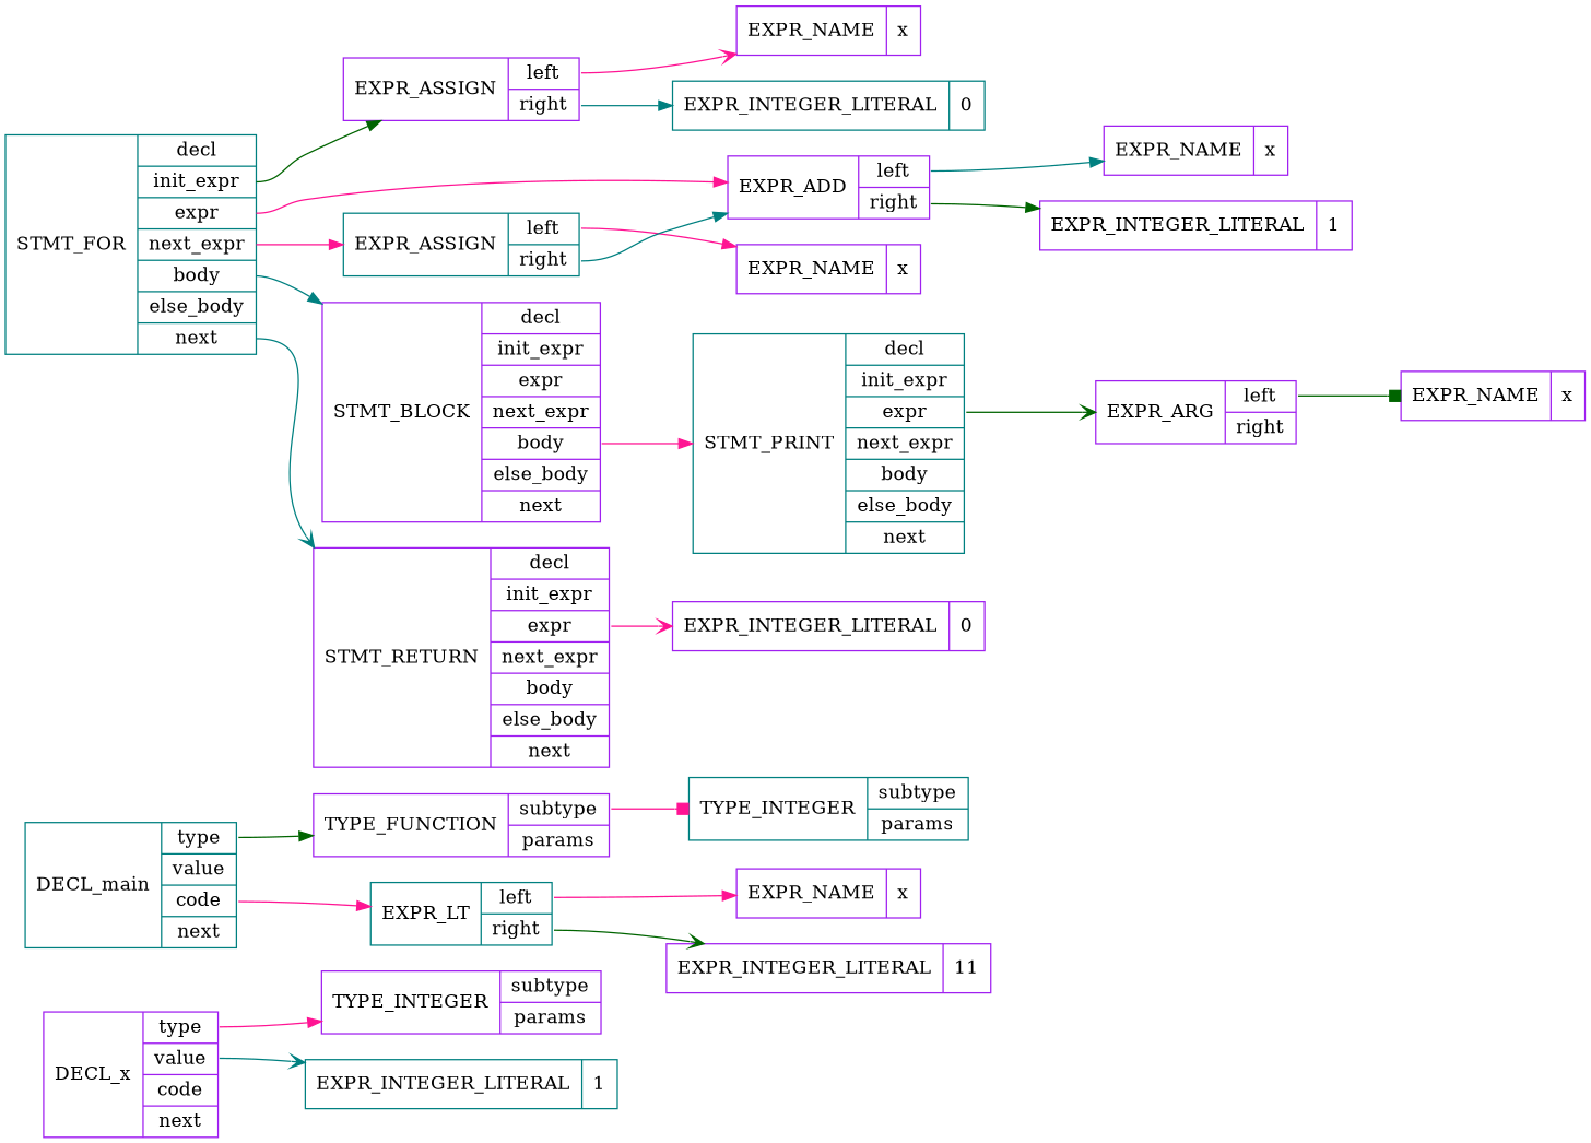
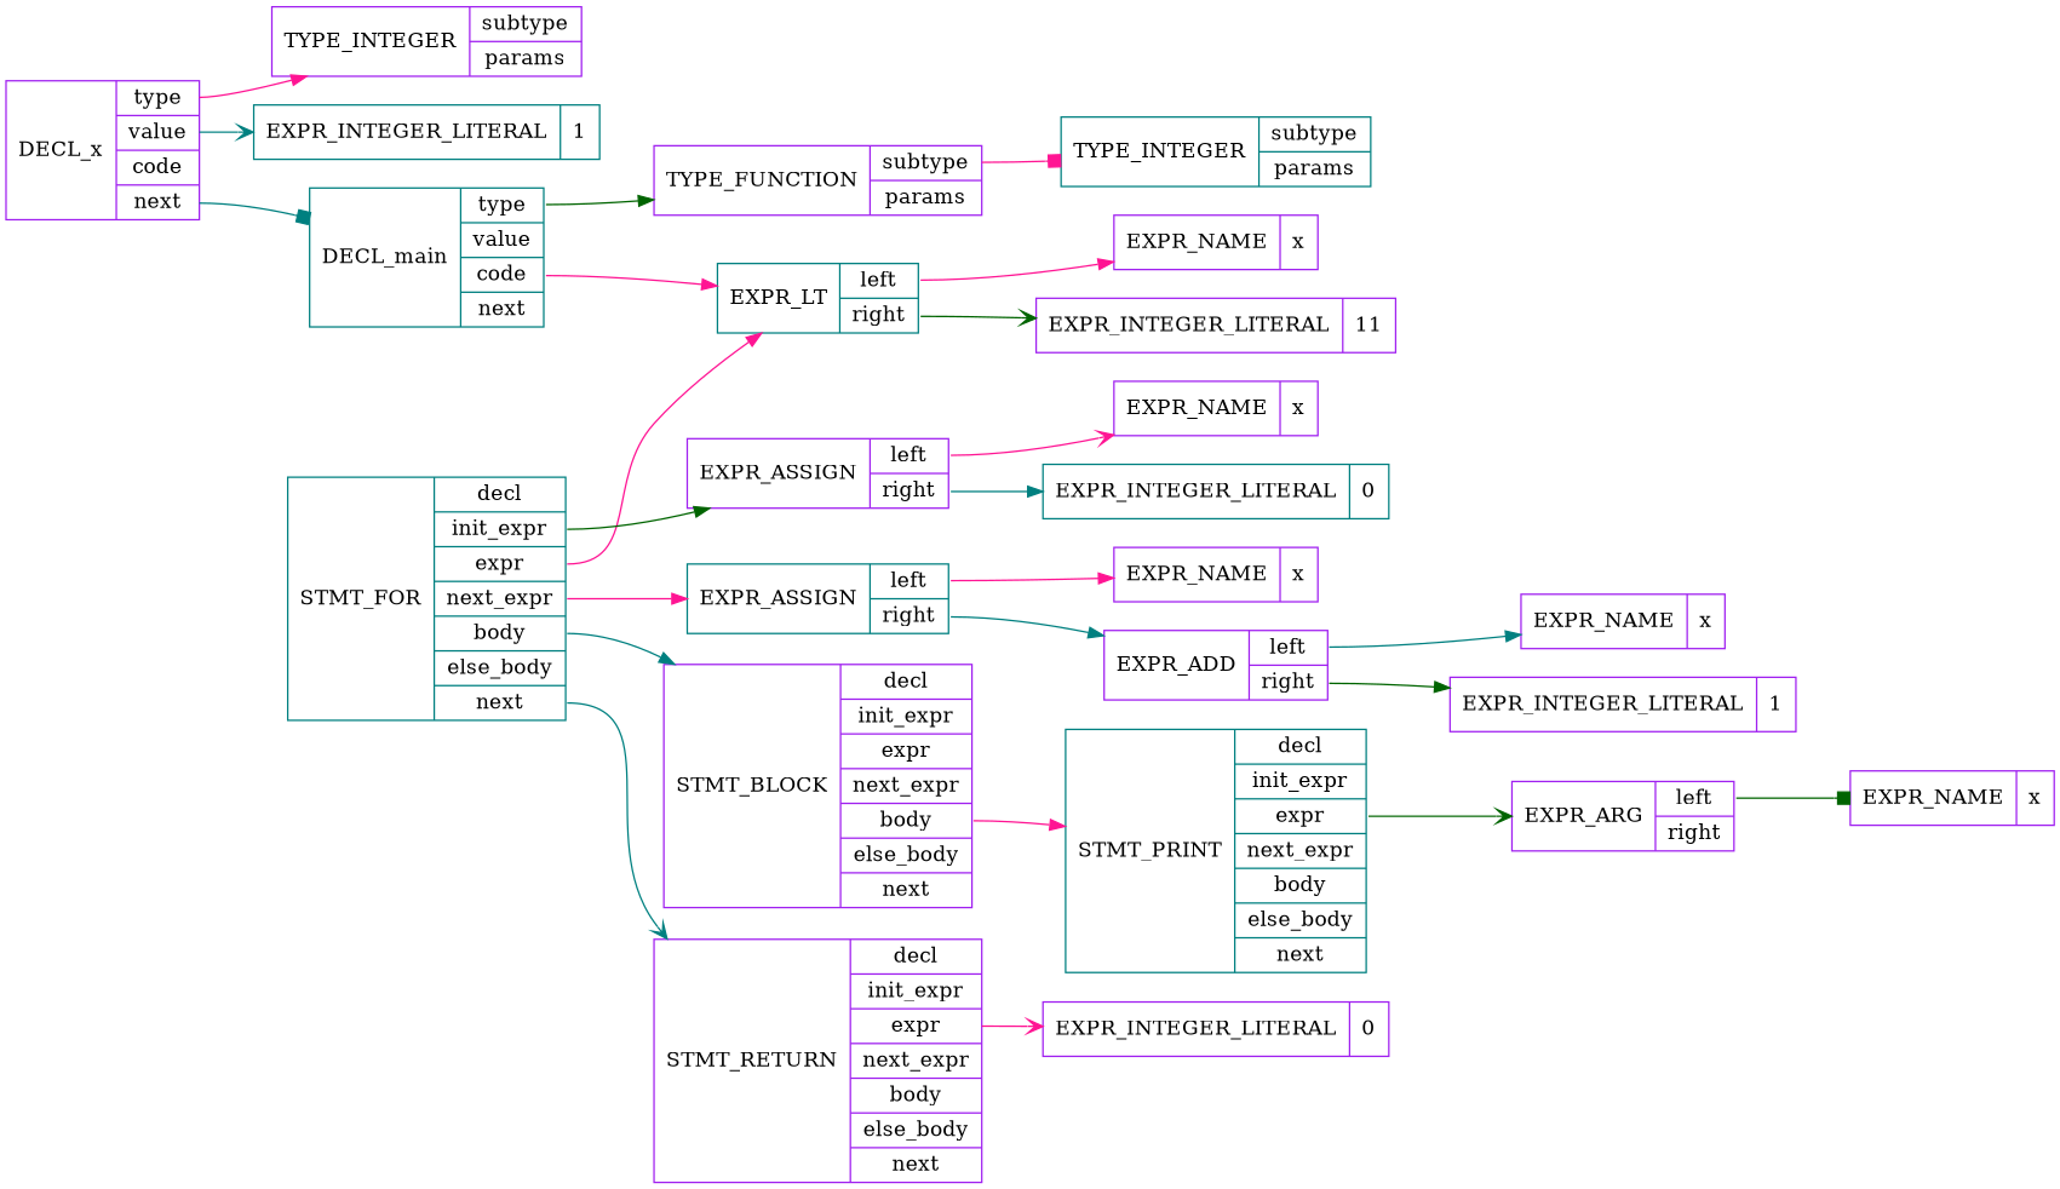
  digraph {
    rankdir=LR
    node [color=purple shape=record]
    edge [arrowhead=normal color=deeppink tailport=left]
    n1 [label="{DECL_x | { <type> type | <value> value | <code> code | <next> next }}"]
    n2 [label="{TYPE_INTEGER| { <subtype> subtype | <params> params}}"]
    n3 [color=teal label="{EXPR_INTEGER_LITERAL | { 1 }}"]
    n4 [color=teal label="{DECL_main | { <type> type | <value> value | <code> code | <next> next }}"]
    n5 [label="{TYPE_FUNCTION| { <subtype> subtype | <params> params}}"]
    n6 [color=teal label="{EXPR_LT | { <left> left | <right> right }}"]
    n7 [color=teal label="{TYPE_INTEGER | { <subtype> subtype | <params> params }}"]
    n8 [color=teal label="{STMT_FOR | { <decl> decl | <init_expr> init_expr | <expr> expr | <next_expr> next_expr | <body> body | <else_body> else_body | <next> next }}"]
    n9 [label="{EXPR_ASSIGN | { <left> left | <right> right }}"]
    n10 [color=teal label="{EXPR_ASSIGN | { <left> left | <right> right }}"]
    n11 [label="{STMT_BLOCK | { <decl> decl | <init_expr> init_expr | <expr> expr | <next_expr> next_expr | <body> body | <else_body> else_body | <next> next }}"]
    n12 [label="{STMT_RETURN | { <decl> decl | <init_expr> init_expr | <expr> expr | <next_expr> next_expr | <body> body | <else_body> else_body | <next> next }}"]
    n13 [label="{EXPR_NAME | { x }}"]
    n14 [color=teal label="{EXPR_INTEGER_LITERAL | { 0 }}"]
    n15 [label="{EXPR_NAME | { x }}"]
    n16 [label="{EXPR_INTEGER_LITERAL | { 11 }}"]
    n17 [label="{EXPR_NAME | { x }}"]
    n18 [label="{EXPR_ADD | { <left> left | <right> right }}"]
    n19 [color=teal label="{STMT_PRINT | { <decl> decl | <init_expr> init_expr | <expr> expr | <next_expr> next_expr | <body> body | <else_body> else_body | <next> next }}"]
    n20 [label="{EXPR_INTEGER_LITERAL | { 0 }}"]
    n21 [label="{EXPR_NAME | { x }}"]
    n22 [label="{EXPR_INTEGER_LITERAL | { 1 }}"]
    n23 [label="{EXPR_ARG | { <left> left | <right> right }}"]
    n24 [label="{EXPR_NAME | { x }}"]
    n1 -> n2 [tailport=type]
    n1 -> n3 [arrowhead=vee color=teal tailport=value]
+   n1 -> n4 [arrowhead=box color=teal tailport=next]
    n4 -> n5 [color=darkgreen tailport=type]
    n4 -> n6 [tailport=code]
    n5 -> n7 [arrowhead=box tailport=subtype]
    n6 -> n15
    n6 -> n16 [arrowhead=vee color=darkgreen tailport=right]
-   n8 -> n18 [tailport=expr]
+   n8 -> n6 [tailport=expr]
    n8 -> n9 [color=darkgreen tailport=init_expr]
    n8 -> n10 [tailport=next_expr]
    n8 -> n11 [color=teal tailport=body]
    n8 -> n12 [arrowhead=vee color=teal tailport=next]
    n9 -> n13 [arrowhead=vee]
    n9 -> n14 [color=teal tailport=right]
    n10 -> n17
    n10 -> n18 [color=teal tailport=right]
    n11 -> n19 [tailport=body]
    n12 -> n20 [arrowhead=vee tailport=expr]
    n18 -> n21 [color=teal]
    n18 -> n22 [color=darkgreen tailport=right]
    n19 -> n23 [arrowhead=vee color=darkgreen tailport=expr]
    n23 -> n24 [arrowhead=box color=darkgreen]
  }
